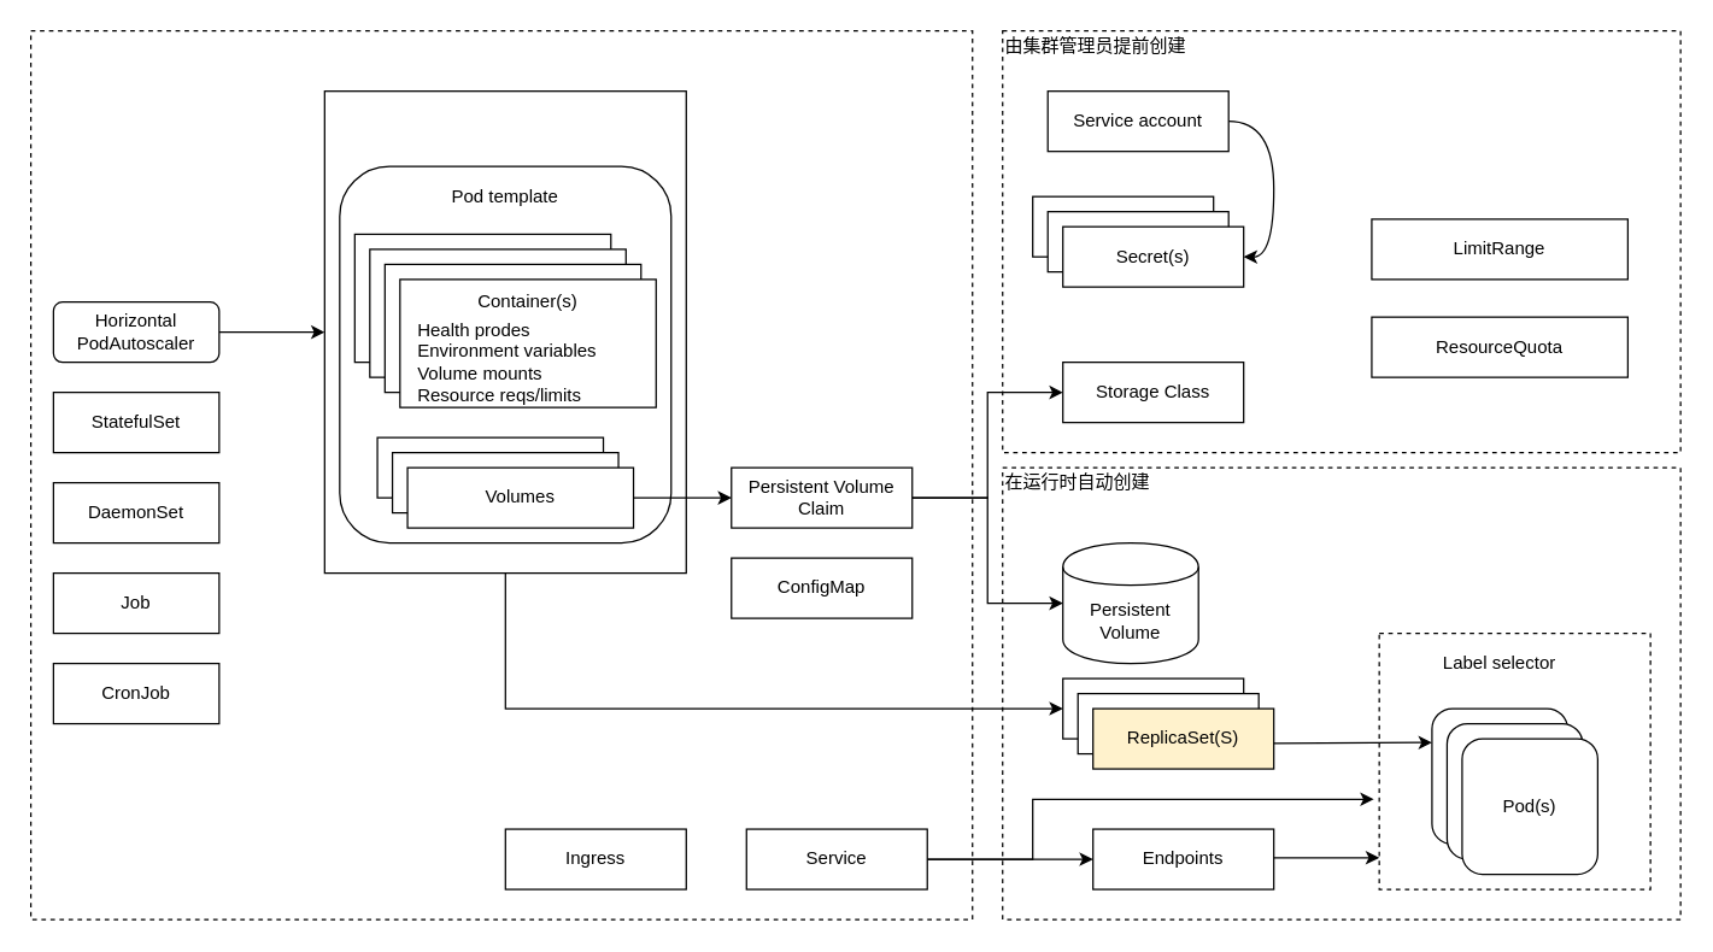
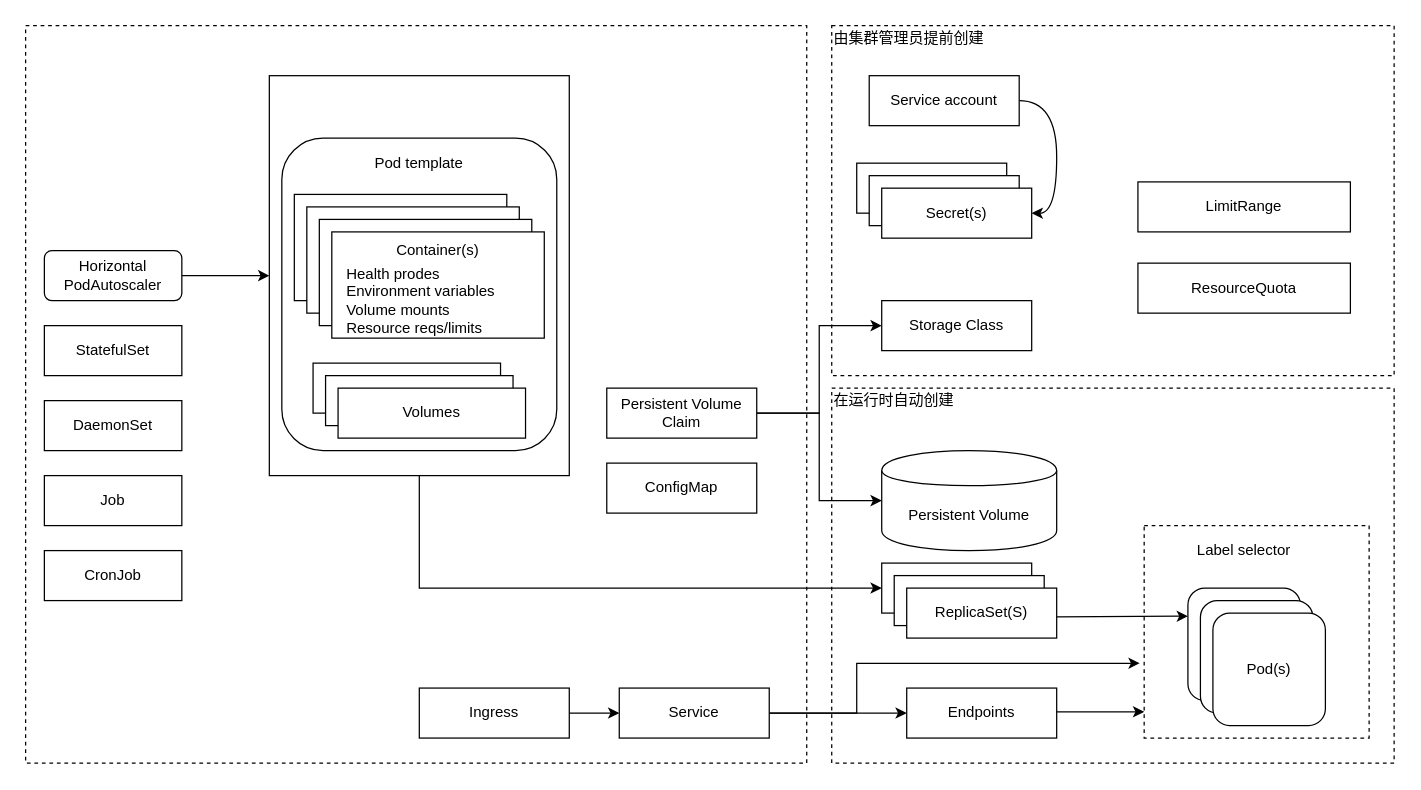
  <mxCell id="0" />
  <mxCell id="1" parent="0" />
  <mxCell id="2" value="" style="rounded=0;whiteSpace=wrap;html=1;align=left;dashed=1;" vertex="1" parent="1"><mxGeometry x="665" y="20" width="450" height="280" as="geometry" /></mxCell>
  <mxCell id="3" value="" style="rounded=0;whiteSpace=wrap;html=1;align=left;dashed=1;" vertex="1" parent="1"><mxGeometry x="665" y="310" width="450" height="300" as="geometry" /></mxCell>
  <mxCell id="4" value="" style="rounded=0;whiteSpace=wrap;html=1;align=left;dashed=1;" vertex="1" parent="1"><mxGeometry x="20" y="20" width="625" height="590" as="geometry" /></mxCell>
  <mxCell id="5" style="edgeStyle=orthogonalEdgeStyle;rounded=0;orthogonalLoop=1;jettySize=auto;html=1;entryX=0;entryY=0.5;entryDx=0;entryDy=0;" edge="1" parent="1" source="6" target="12"><mxGeometry relative="1" as="geometry" /></mxCell>
  <mxCell id="6" value="Horizontal PodAutoscaler" style="whiteSpace=wrap;html=1;rounded=1;" vertex="1" parent="1"><mxGeometry x="35" y="200" width="110" height="40" as="geometry" /></mxCell>
  <mxCell id="7" value="StatefulSet" style="rounded=0;whiteSpace=wrap;html=1;" vertex="1" parent="1"><mxGeometry x="35" y="260" width="110" height="40" as="geometry" /></mxCell>
  <mxCell id="8" value="DaemonSet" style="rounded=0;whiteSpace=wrap;html=1;" vertex="1" parent="1"><mxGeometry x="35" y="320" width="110" height="40" as="geometry" /></mxCell>
  <mxCell id="9" value="Job" style="rounded=0;whiteSpace=wrap;html=1;" vertex="1" parent="1"><mxGeometry x="35" y="380" width="110" height="40" as="geometry" /></mxCell>
  <mxCell id="10" value="CronJob" style="rounded=0;whiteSpace=wrap;html=1;" vertex="1" parent="1"><mxGeometry x="35" y="440" width="110" height="40" as="geometry" /></mxCell>
  <mxCell id="11" style="edgeStyle=orthogonalEdgeStyle;rounded=0;orthogonalLoop=1;jettySize=auto;html=1;entryX=0;entryY=0.5;entryDx=0;entryDy=0;" edge="1" parent="1" source="12" target="35"><mxGeometry relative="1" as="geometry"><Array as="points"><mxPoint x="335" y="470" /></Array></mxGeometry></mxCell>
  <mxCell id="12" value="" style="rounded=0;whiteSpace=wrap;html=1;" vertex="1" parent="1"><mxGeometry x="215" y="60" width="240" height="320" as="geometry" /></mxCell>
  <mxCell id="13" value="" style="rounded=1;whiteSpace=wrap;html=1;" vertex="1" parent="1"><mxGeometry x="225" y="110" width="220" height="250" as="geometry" /></mxCell>
  <mxCell id="14" value="Pod template" style="text;html=1;strokeColor=none;fillColor=none;align=center;verticalAlign=middle;whiteSpace=wrap;rounded=0;" vertex="1" parent="1"><mxGeometry x="285" y="120" width="100" height="20" as="geometry" /></mxCell>
  <mxCell id="15" value="" style="rounded=0;whiteSpace=wrap;html=1;" vertex="1" parent="1"><mxGeometry x="235" y="155" width="170" height="85" as="geometry" /></mxCell>
  <mxCell id="16" value="" style="rounded=0;whiteSpace=wrap;html=1;" vertex="1" parent="1"><mxGeometry x="245" y="165" width="170" height="85" as="geometry" /></mxCell>
  <mxCell id="17" value="" style="rounded=0;whiteSpace=wrap;html=1;" vertex="1" parent="1"><mxGeometry x="255" y="175" width="170" height="85" as="geometry" /></mxCell>
  <mxCell id="18" value="" style="rounded=0;whiteSpace=wrap;html=1;" vertex="1" parent="1"><mxGeometry x="265" y="185" width="170" height="85" as="geometry" /></mxCell>
  <mxCell id="19" value="Container(s)" style="text;html=1;strokeColor=none;fillColor=none;align=center;verticalAlign=middle;whiteSpace=wrap;rounded=0;" vertex="1" parent="1"><mxGeometry x="300" y="190" width="100" height="20" as="geometry" /></mxCell>
  <mxCell id="20" value="Health prodes&lt;br&gt;Environment variables&lt;br&gt;Volume mounts&lt;br&gt;Resource reqs/limits" style="text;html=1;strokeColor=none;fillColor=none;align=left;verticalAlign=middle;whiteSpace=wrap;rounded=0;" vertex="1" parent="1"><mxGeometry x="275" y="210" width="170" height="60" as="geometry" /></mxCell>
  <mxCell id="21" value="" style="rounded=0;whiteSpace=wrap;html=1;align=left;" vertex="1" parent="1"><mxGeometry x="250" y="290" width="150" height="40" as="geometry" /></mxCell>
  <mxCell id="22" value="" style="rounded=0;whiteSpace=wrap;html=1;align=left;" vertex="1" parent="1"><mxGeometry x="260" y="300" width="150" height="40" as="geometry" /></mxCell>
- <mxCell id="23" style="edgeStyle=orthogonalEdgeStyle;rounded=0;orthogonalLoop=1;jettySize=auto;html=1;entryX=0;entryY=0.5;entryDx=0;entryDy=0;" edge="1" parent="1" source="24" target="27"><mxGeometry relative="1" as="geometry" /></mxCell>
  <mxCell id="24" value="Volumes" style="rounded=0;whiteSpace=wrap;html=1;align=center;" vertex="1" parent="1"><mxGeometry x="270" y="310" width="150" height="40" as="geometry" /></mxCell>
  <mxCell id="25" style="edgeStyle=orthogonalEdgeStyle;rounded=0;orthogonalLoop=1;jettySize=auto;html=1;entryX=0;entryY=0.5;entryDx=0;entryDy=0;" edge="1" parent="1" source="27" target="45"><mxGeometry relative="1" as="geometry" /></mxCell>
  <mxCell id="26" style="edgeStyle=orthogonalEdgeStyle;rounded=0;orthogonalLoop=1;jettySize=auto;html=1;entryX=0;entryY=0.5;entryDx=0;entryDy=0;" edge="1" parent="1" source="27" target="47"><mxGeometry relative="1" as="geometry" /></mxCell>
  <mxCell id="27" value="Persistent Volume Claim" style="rounded=0;whiteSpace=wrap;html=1;align=center;" vertex="1" parent="1"><mxGeometry x="485" y="310" width="120" height="40" as="geometry" /></mxCell>
  <mxCell id="28" value="ConfigMap" style="rounded=0;whiteSpace=wrap;html=1;align=center;" vertex="1" parent="1"><mxGeometry x="485" y="370" width="120" height="40" as="geometry" /></mxCell>
+ <mxCell id="29" style="edgeStyle=orthogonalEdgeStyle;rounded=0;orthogonalLoop=1;jettySize=auto;html=1;" edge="1" parent="1" source="30" target="33"><mxGeometry relative="1" as="geometry" /></mxCell>
  <mxCell id="30" value="Ingress" style="rounded=0;whiteSpace=wrap;html=1;align=center;" vertex="1" parent="1"><mxGeometry x="335" y="550" width="120" height="40" as="geometry" /></mxCell>
  <mxCell id="31" style="edgeStyle=orthogonalEdgeStyle;rounded=0;orthogonalLoop=1;jettySize=auto;html=1;" edge="1" parent="1" source="33" target="34"><mxGeometry relative="1" as="geometry" /></mxCell>
  <mxCell id="32" style="edgeStyle=orthogonalEdgeStyle;rounded=0;orthogonalLoop=1;jettySize=auto;html=1;entryX=-0.02;entryY=0.648;entryDx=0;entryDy=0;entryPerimeter=0;" edge="1" parent="1" source="33" target="38"><mxGeometry relative="1" as="geometry"><Array as="points"><mxPoint x="685" y="570" /><mxPoint x="685" y="530" /></Array></mxGeometry></mxCell>
  <mxCell id="33" value="Service" style="rounded=0;whiteSpace=wrap;html=1;align=center;" vertex="1" parent="1"><mxGeometry x="495" y="550" width="120" height="40" as="geometry" /></mxCell>
  <mxCell id="34" value="Endpoints" style="rounded=0;whiteSpace=wrap;html=1;align=center;" vertex="1" parent="1"><mxGeometry x="725" y="550" width="120" height="40" as="geometry" /></mxCell>
  <mxCell id="35" value="Endpoints" style="rounded=0;whiteSpace=wrap;html=1;align=center;" vertex="1" parent="1"><mxGeometry x="705" y="450" width="120" height="40" as="geometry" /></mxCell>
  <mxCell id="36" value="Endpoints" style="rounded=0;whiteSpace=wrap;html=1;align=center;" vertex="1" parent="1"><mxGeometry x="715" y="460" width="120" height="40" as="geometry" /></mxCell>
- <mxCell id="37" value="ReplicaSet(S)" style="rounded=0;whiteSpace=wrap;html=1;align=center;fillColor=#fff2cc;" vertex="1" parent="1"><mxGeometry x="725" y="470" width="120" height="40" as="geometry" /></mxCell>
+ <mxCell id="37" value="ReplicaSet(S)" style="rounded=0;whiteSpace=wrap;html=1;align=center;" vertex="1" parent="1"><mxGeometry x="725" y="470" width="120" height="40" as="geometry" /></mxCell>
  <mxCell id="38" value="" style="rounded=0;whiteSpace=wrap;html=1;align=center;dashed=1;" vertex="1" parent="1"><mxGeometry x="915" y="420" width="180" height="170" as="geometry" /></mxCell>
  <mxCell id="39" value="" style="rounded=1;whiteSpace=wrap;html=1;align=left;" vertex="1" parent="1"><mxGeometry x="950" y="470" width="90" height="90" as="geometry" /></mxCell>
  <mxCell id="40" value="" style="rounded=1;whiteSpace=wrap;html=1;align=left;" vertex="1" parent="1"><mxGeometry x="960" y="480" width="90" height="90" as="geometry" /></mxCell>
  <mxCell id="41" value="Pod(s)" style="rounded=1;whiteSpace=wrap;html=1;align=center;" vertex="1" parent="1"><mxGeometry x="970" y="490" width="90" height="90" as="geometry" /></mxCell>
  <mxCell id="42" value="Label selector" style="text;html=1;strokeColor=none;fillColor=none;align=center;verticalAlign=middle;whiteSpace=wrap;rounded=0;" vertex="1" parent="1"><mxGeometry x="950" y="430" width="90" height="20" as="geometry" /></mxCell>
  <mxCell id="43" value="" style="endArrow=classic;html=1;" edge="1" parent="1"><mxGeometry width="50" height="50" relative="1" as="geometry"><mxPoint x="845" y="569" as="sourcePoint" /><mxPoint x="915" y="569" as="targetPoint" /></mxGeometry></mxCell>
  <mxCell id="44" value="" style="endArrow=classic;html=1;entryX=0;entryY=0.25;entryDx=0;entryDy=0;" edge="1" parent="1" target="39"><mxGeometry width="50" height="50" relative="1" as="geometry"><mxPoint x="845" y="493" as="sourcePoint" /><mxPoint x="975" y="489" as="targetPoint" /></mxGeometry></mxCell>
- <mxCell id="45" value="Persistent Volume" style="shape=cylinder;whiteSpace=wrap;html=1;boundedLbl=1;backgroundOutline=1;align=center;" vertex="1" parent="1"><mxGeometry x="705" y="360" width="90" height="80" as="geometry" /></mxCell>
+ <mxCell id="45" value="Persistent Volume" style="shape=cylinder;whiteSpace=wrap;html=1;boundedLbl=1;backgroundOutline=1;align=center;" vertex="1" parent="1"><mxGeometry x="705" y="360" width="140" height="80" as="geometry" /></mxCell>
  <mxCell id="46" value="在运行时自动创建" style="text;html=1;strokeColor=none;fillColor=none;align=left;verticalAlign=middle;whiteSpace=wrap;rounded=0;" vertex="1" parent="1"><mxGeometry x="665" y="310" width="140" height="20" as="geometry" /></mxCell>
  <mxCell id="47" value="Storage Class" style="rounded=0;whiteSpace=wrap;html=1;align=center;" vertex="1" parent="1"><mxGeometry x="705" y="240" width="120" height="40" as="geometry" /></mxCell>
  <mxCell id="48" value="Storage Class" style="rounded=0;whiteSpace=wrap;html=1;align=center;" vertex="1" parent="1"><mxGeometry x="685" width="120" height="40" as="geometry" y="130" /></mxCell>
  <mxCell id="49" value="Storage Class" style="rounded=0;whiteSpace=wrap;html=1;align=center;" vertex="1" parent="1"><mxGeometry x="695" y="140" width="120" height="40" as="geometry" /></mxCell>
  <mxCell id="50" value="Secret(s)" style="rounded=0;whiteSpace=wrap;html=1;align=center;" vertex="1" parent="1"><mxGeometry x="705" y="150" width="120" height="40" as="geometry" /></mxCell>
  <mxCell id="51" style="edgeStyle=orthogonalEdgeStyle;orthogonalLoop=1;jettySize=auto;html=1;entryX=1;entryY=0.5;entryDx=0;entryDy=0;curved=1;" edge="1" parent="1" source="52" target="50"><mxGeometry relative="1" as="geometry"><Array as="points"><mxPoint x="845" y="80" /><mxPoint x="845" y="170" /></Array></mxGeometry></mxCell>
  <mxCell id="52" value="Service account" style="rounded=0;whiteSpace=wrap;html=1;align=center;" vertex="1" parent="1"><mxGeometry x="695" y="60" width="120" height="40" as="geometry" /></mxCell>
  <mxCell id="53" value="由集群管理员提前创建" style="text;html=1;strokeColor=none;fillColor=none;align=left;verticalAlign=middle;whiteSpace=wrap;rounded=0;" vertex="1" parent="1"><mxGeometry x="665" y="20" width="140" height="20" as="geometry" /></mxCell>
  <mxCell id="54" value="LimitRange" style="rounded=0;whiteSpace=wrap;html=1;align=center;" vertex="1" parent="1"><mxGeometry x="910" y="145" width="170" height="40" as="geometry" /></mxCell>
  <mxCell id="55" value="ResourceQuota" style="rounded=0;whiteSpace=wrap;html=1;align=center;" vertex="1" parent="1"><mxGeometry x="910" y="210" width="170" height="40" as="geometry" /></mxCell>
